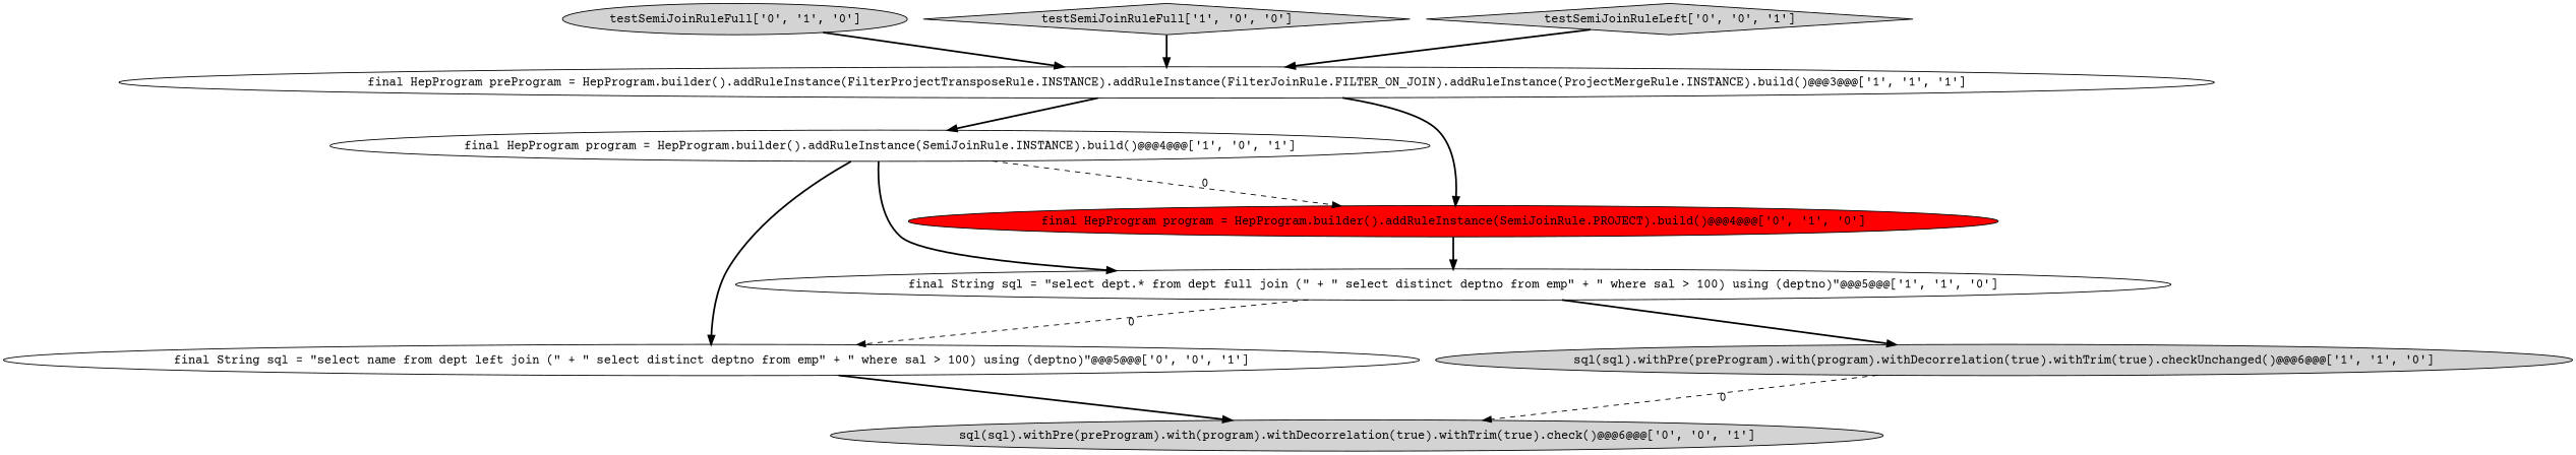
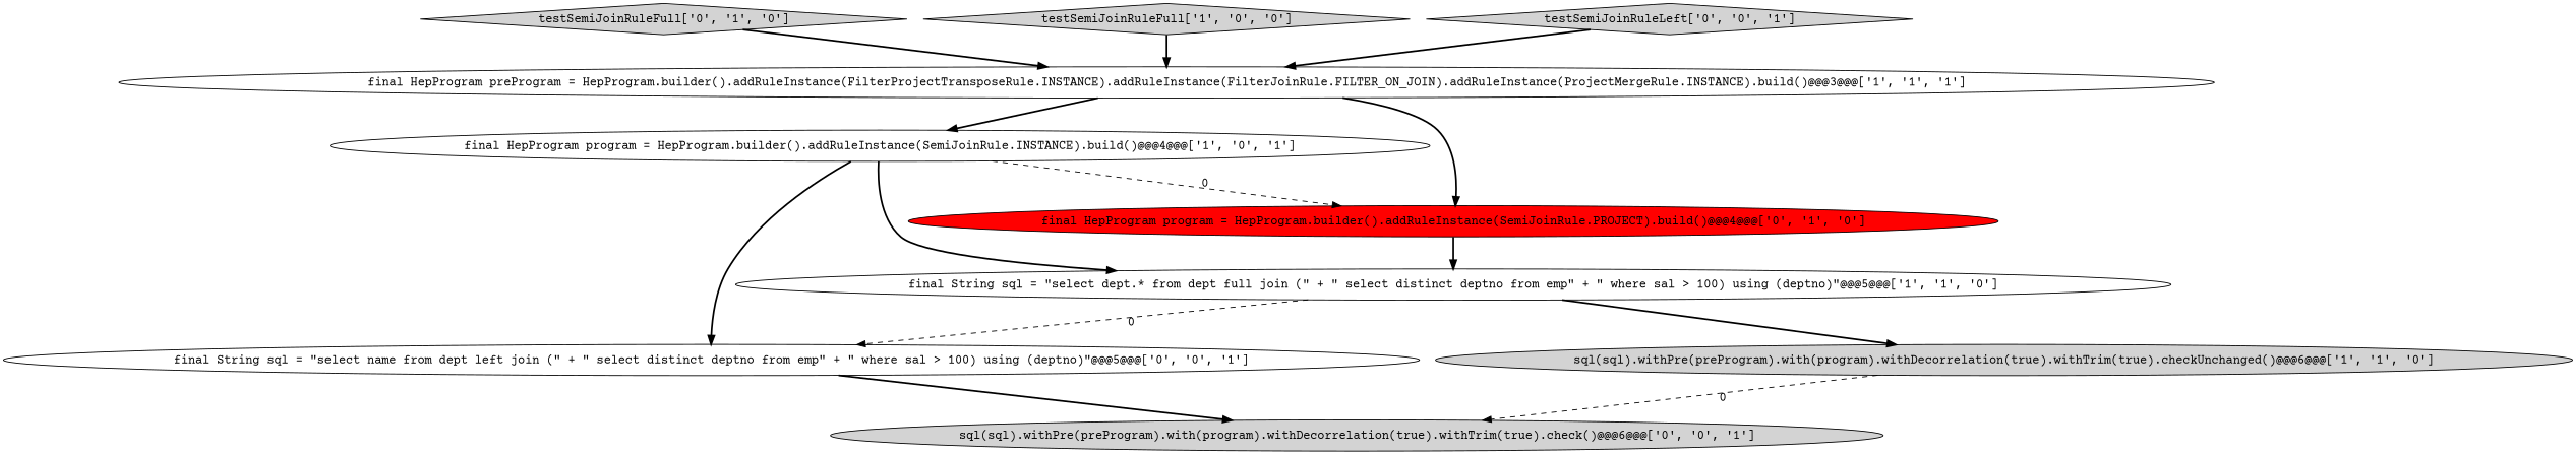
  digraph {
    fontname="Courier Prime"
    node [fillcolor=lightgray shape=ellipse style=filled fontname="Courier Prime"]
    edge [style=bold fontname="Courier Prime"]
-   n1 [label="testSemiJoinRuleFull['0', '1', '0']"]
+   n1 [label="testSemiJoinRuleFull['0', '1', '0']" shape=diamond]
    n2 [fillcolor=white label="final HepProgram preProgram = HepProgram.builder().addRuleInstance(FilterProjectTransposeRule.INSTANCE).addRuleInstance(FilterJoinRule.FILTER_ON_JOIN).addRuleInstance(ProjectMergeRule.INSTANCE).build()@@@3@@@['1', '1', '1']"]
    n3 [fillcolor=white label="final HepProgram program = HepProgram.builder().addRuleInstance(SemiJoinRule.INSTANCE).build()@@@4@@@['1', '0', '1']"]
    n4 [fillcolor=white label="final String sql = \"select dept.* from dept full join (\" + \" select distinct deptno from emp\" + \" where sal > 100) using (deptno)\"@@@5@@@['1', '1', '0']"]
    n5 [fillcolor=red label="final HepProgram program = HepProgram.builder().addRuleInstance(SemiJoinRule.PROJECT).build()@@@4@@@['0', '1', '0']"]
    n6 [fillcolor=white label="final String sql = \"select name from dept left join (\" + \" select distinct deptno from emp\" + \" where sal > 100) using (deptno)\"@@@5@@@['0', '0', '1']"]
    n7 [label="sql(sql).withPre(preProgram).with(program).withDecorrelation(true).withTrim(true).checkUnchanged()@@@6@@@['1', '1', '0']"]
    n8 [label="sql(sql).withPre(preProgram).with(program).withDecorrelation(true).withTrim(true).check()@@@6@@@['0', '0', '1']"]
    n9 [label="testSemiJoinRuleFull['1', '0', '0']" shape=diamond]
    n10 [label="testSemiJoinRuleLeft['0', '0', '1']" shape=diamond]
    n1 -> n2
    n2 -> n3
    n2 -> n5
    n3 -> n4
    n3 -> n5 [label=0 style=dashed]
    n3 -> n6
    n4 -> n6 [label=0 style=dashed]
    n4 -> n7
    n5 -> n4
    n6 -> n8
    n7 -> n8 [label=0 style=dashed]
    n9 -> n2
    n10 -> n2
  }
